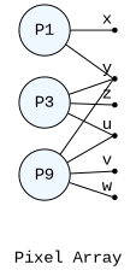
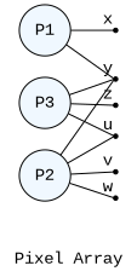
  graph {
    fontname="Courier New"
    label="Pixel Array"
    rankdir=LR
    node [fillcolor="#000000" fontname="Courier New" shape=point style=filled]
    edge [arrowhead=vee]
    n1 [fillcolor="#f0f8ff" label=P1 shape=circle]
-   n2 [fillcolor="#f0f8ff" label=P9 shape=circle]
+   n2 [fillcolor="#f0f8ff" label=P2 shape=circle]
    n3 [fillcolor="#f0f8ff" label=P3 shape=circle]
    87 [xlabel=u]
    88 [xlabel=v]
    89 [xlabel=w]
    90 [xlabel=x]
    91 [xlabel=y]
    92 [xlabel=z]
    subgraph sub_1 {
      label=Packs
      n1
      n2
      n3
    }
    subgraph sub_2 {
      label=Cables
      87
      88
      89
      90
      91
      92
    }
    n1 -- 90
    n1 -- 91
    n2 -- 87
    n2 -- 88
    n2 -- 89
    n2 -- 91
    n3 -- 87
    n3 -- 91
    n3 -- 92
  }
